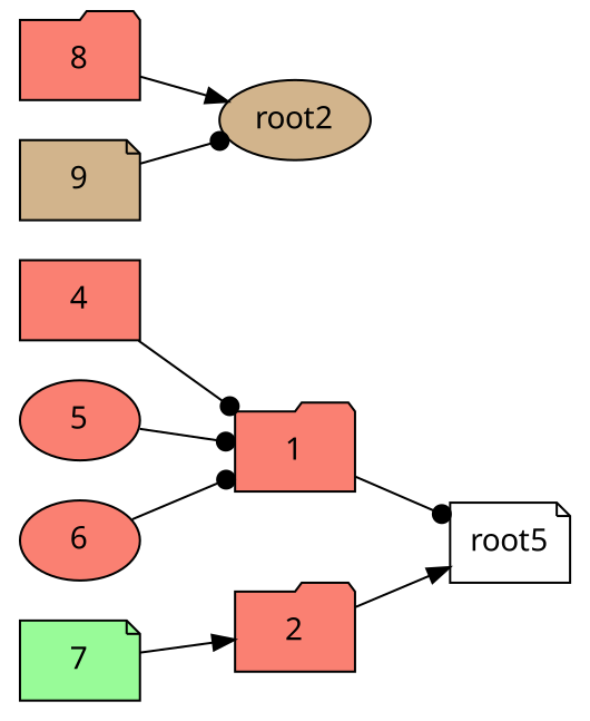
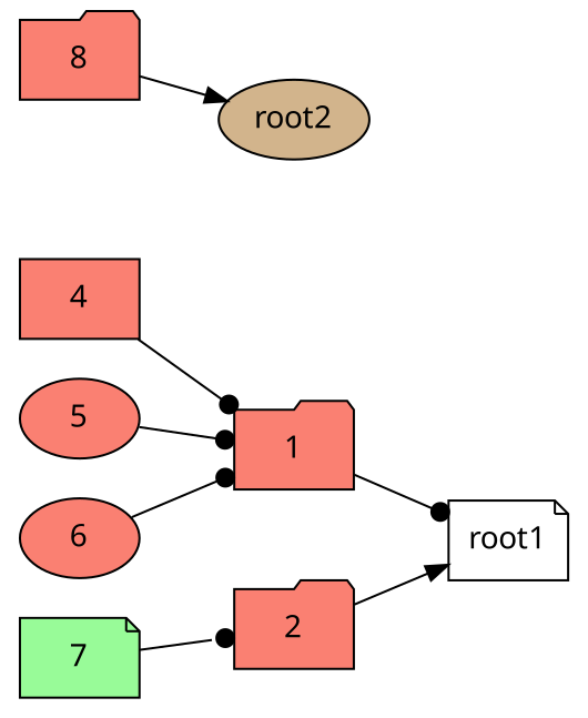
  digraph {
    fontname="Noto Sans"
    rankdir=LR
    node [fillcolor=salmon fontname="Noto Sans" shape=note style=filled]
    edge [arrowhead=dot fontname="Noto Sans"]
-   root1 [fillcolor=white label=root5]
+   root1 [fillcolor=white]
    1 [shape=folder]
    2 [shape=folder]
    4 [shape=box]
    5 [shape=ellipse]
    6 [shape=ellipse]
    7 [fillcolor=palegreen]
    root2 [fillcolor=tan shape=ellipse]
    8 [shape=folder]
-   9 [fillcolor=tan]
    1 -> root1
    2 -> root1 [arrowhead=normal]
    4 -> 1
    5 -> 1
    6 -> 1
-   7 -> 2 [arrowhead=normal]
+   7 -> 2
    8 -> root2 [arrowhead=normal]
-   9 -> root2
  }
